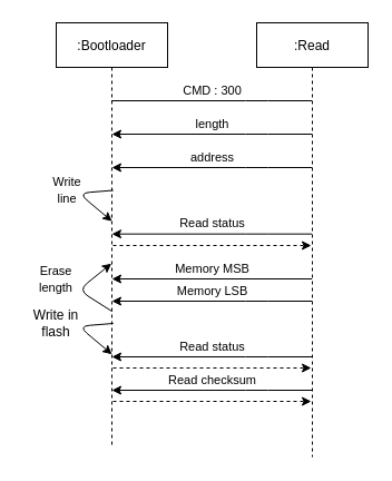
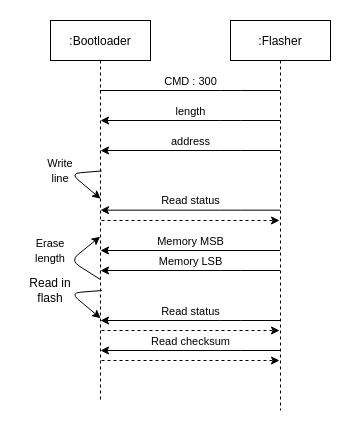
  <mxCell id="0" />
  <mxCell id="1" parent="0" />
  <mxCell id="2" value=":Bootloader" style="shape=umlLifeline;perimeter=lifelinePerimeter;container=1;collapsible=0;recursiveResize=0;rounded=0;shadow=0;strokeWidth=1;" parent="1" vertex="1"><mxGeometry x="50" y="20" width="100" height="380" as="geometry" /></mxCell>
- <mxCell id="3" value=":Read" style="shape=umlLifeline;perimeter=lifelinePerimeter;container=1;collapsible=0;recursiveResize=0;rounded=0;shadow=0;strokeWidth=1;" parent="1" vertex="1"><mxGeometry x="230" y="20" width="100" height="390" as="geometry" /></mxCell>
+ <mxCell id="3" value=":Flasher" style="shape=umlLifeline;perimeter=lifelinePerimeter;container=1;collapsible=0;recursiveResize=0;rounded=0;shadow=0;strokeWidth=1;" parent="1" vertex="1"><mxGeometry x="230" y="20" width="100" height="390" as="geometry" /></mxCell>
  <mxCell id="4" value="" style="endArrow=none;html=1;" parent="1" source="3" target="2" edge="1"><mxGeometry width="50" height="50" relative="1" as="geometry"><mxPoint x="250" y="220" as="sourcePoint" /><mxPoint x="300" y="170" as="targetPoint" /><Array as="points"><mxPoint x="230" y="90" /></Array></mxGeometry></mxCell>
  <mxCell id="5" value="CMD : 300" style="edgeLabel;html=1;align=center;verticalAlign=middle;resizable=0;points=[];" parent="4" vertex="1" connectable="0"><mxGeometry x="-0.092" y="-2" relative="1" as="geometry"><mxPoint x="-8.12" y="-8" as="offset" /></mxGeometry></mxCell>
  <mxCell id="6" value="" style="endArrow=classic;html=1;" parent="1" edge="1"><mxGeometry width="50" height="50" relative="1" as="geometry"><mxPoint x="279.69" y="120" as="sourcePoint" /><mxPoint x="100" y="120" as="targetPoint" /><Array as="points"><mxPoint x="230.19" y="120" /></Array></mxGeometry></mxCell>
  <mxCell id="7" value="length" style="edgeLabel;html=1;align=center;verticalAlign=middle;resizable=0;points=[];" parent="6" vertex="1" connectable="0"><mxGeometry x="-0.092" y="-2" relative="1" as="geometry"><mxPoint x="-8.12" y="-8" as="offset" /></mxGeometry></mxCell>
  <mxCell id="8" value="" style="endArrow=classic;html=1;" parent="1" edge="1"><mxGeometry width="50" height="50" relative="1" as="geometry"><mxPoint x="279.69" y="150" as="sourcePoint" /><mxPoint x="100" y="150" as="targetPoint" /><Array as="points"><mxPoint x="230.19" y="150" /></Array></mxGeometry></mxCell>
  <mxCell id="9" value="address" style="edgeLabel;html=1;align=center;verticalAlign=middle;resizable=0;points=[];" parent="8" vertex="1" connectable="0"><mxGeometry x="-0.092" y="-2" relative="1" as="geometry"><mxPoint x="-8.12" y="-8" as="offset" /></mxGeometry></mxCell>
  <mxCell id="10" value="" style="endArrow=classic;html=1;exitX=0.512;exitY=0.396;exitDx=0;exitDy=0;exitPerimeter=0;entryX=0.501;entryY=0.469;entryDx=0;entryDy=0;entryPerimeter=0;" parent="1" source="2" target="2" edge="1"><mxGeometry width="50" height="50" relative="1" as="geometry"><mxPoint x="250" y="220" as="sourcePoint" /><mxPoint x="300" y="170" as="targetPoint" /><Array as="points"><mxPoint x="70" y="173" /></Array></mxGeometry></mxCell>
  <mxCell id="11" value="&lt;font style=&quot;font-size: 11px&quot;&gt;Write line&lt;/font&gt;" style="text;html=1;strokeColor=none;fillColor=none;align=center;verticalAlign=middle;whiteSpace=wrap;rounded=0;" parent="1" vertex="1"><mxGeometry x="40" y="160" width="40" height="20" as="geometry" /></mxCell>
  <mxCell id="12" value="" style="endArrow=classic;html=1;" parent="1" edge="1"><mxGeometry width="50" height="50" relative="1" as="geometry"><mxPoint x="279.69" y="209.66" as="sourcePoint" /><mxPoint x="100" y="209.66" as="targetPoint" /><Array as="points"><mxPoint x="230.19" y="209.66" /></Array></mxGeometry></mxCell>
  <mxCell id="13" value="Read status" style="edgeLabel;html=1;align=center;verticalAlign=middle;resizable=0;points=[];" parent="12" vertex="1" connectable="0"><mxGeometry x="-0.092" y="-2" relative="1" as="geometry"><mxPoint x="-8.12" y="-8" as="offset" /></mxGeometry></mxCell>
  <mxCell id="14" value="" style="endArrow=classic;html=1;dashed=1;" parent="1" edge="1"><mxGeometry width="50" height="50" relative="1" as="geometry"><mxPoint x="101" y="220" as="sourcePoint" /><mxPoint x="279" y="220" as="targetPoint" /></mxGeometry></mxCell>
  <mxCell id="15" value="" style="endArrow=classic;html=1;" edge="1" parent="1"><mxGeometry width="50" height="50" relative="1" as="geometry"><mxPoint x="279.69" y="250" as="sourcePoint" /><mxPoint x="100" y="250" as="targetPoint" /><Array as="points" /></mxGeometry></mxCell>
  <mxCell id="16" value="Memory MSB" style="edgeLabel;html=1;align=center;verticalAlign=middle;resizable=0;points=[];" vertex="1" connectable="0" parent="15"><mxGeometry x="-0.092" y="-2" relative="1" as="geometry"><mxPoint x="-8.12" y="-8" as="offset" /></mxGeometry></mxCell>
  <mxCell id="17" value="" style="endArrow=classic;html=1;" edge="1" parent="1"><mxGeometry width="50" height="50" relative="1" as="geometry"><mxPoint x="279.69" y="270" as="sourcePoint" /><mxPoint x="100" y="270" as="targetPoint" /><Array as="points"><mxPoint x="230.19" y="270" /></Array></mxGeometry></mxCell>
  <mxCell id="18" value="Memory LSB" style="edgeLabel;html=1;align=center;verticalAlign=middle;resizable=0;points=[];" vertex="1" connectable="0" parent="17"><mxGeometry x="-0.092" y="-2" relative="1" as="geometry"><mxPoint x="-8.12" y="-8" as="offset" /></mxGeometry></mxCell>
  <mxCell id="19" value="" style="endArrow=classic;html=1;" edge="1" parent="1"><mxGeometry width="50" height="50" relative="1" as="geometry"><mxPoint x="279.69" y="320" as="sourcePoint" /><mxPoint x="100" y="320" as="targetPoint" /><Array as="points"><mxPoint x="230.19" y="320" /></Array></mxGeometry></mxCell>
  <mxCell id="20" value="Read status" style="edgeLabel;html=1;align=center;verticalAlign=middle;resizable=0;points=[];" vertex="1" connectable="0" parent="19"><mxGeometry x="-0.092" y="-2" relative="1" as="geometry"><mxPoint x="-8.12" y="-8" as="offset" /></mxGeometry></mxCell>
  <mxCell id="21" value="" style="endArrow=classic;html=1;dashed=1;" edge="1" parent="1"><mxGeometry width="50" height="50" relative="1" as="geometry"><mxPoint x="101" y="330" as="sourcePoint" /><mxPoint x="279" y="330" as="targetPoint" /></mxGeometry></mxCell>
  <mxCell id="22" value="" style="endArrow=classic;html=1;" edge="1" parent="1"><mxGeometry width="50" height="50" relative="1" as="geometry"><mxPoint x="279.69" y="350" as="sourcePoint" /><mxPoint x="100" y="350" as="targetPoint" /><Array as="points"><mxPoint x="230.19" y="350" /></Array></mxGeometry></mxCell>
  <mxCell id="23" value="Read checksum" style="edgeLabel;html=1;align=center;verticalAlign=middle;resizable=0;points=[];" vertex="1" connectable="0" parent="22"><mxGeometry x="-0.092" y="-2" relative="1" as="geometry"><mxPoint x="-8.12" y="-8" as="offset" /></mxGeometry></mxCell>
  <mxCell id="24" value="" style="endArrow=classic;html=1;dashed=1;" edge="1" parent="1"><mxGeometry width="50" height="50" relative="1" as="geometry"><mxPoint x="101" y="360" as="sourcePoint" /><mxPoint x="279" y="360" as="targetPoint" /></mxGeometry></mxCell>
  <mxCell id="25" value="" style="endArrow=classic;html=1;exitX=0.501;exitY=0.682;exitDx=0;exitDy=0;exitPerimeter=0;entryX=0.496;entryY=0.569;entryDx=0;entryDy=0;entryPerimeter=0;" edge="1" parent="1" source="2" target="2"><mxGeometry width="50" height="50" relative="1" as="geometry"><mxPoint x="101.2" y="290" as="sourcePoint" /><mxPoint x="100.1" y="317.74" as="targetPoint" /><Array as="points"><mxPoint x="70" y="260" /></Array></mxGeometry></mxCell>
  <mxCell id="26" value="&lt;font style=&quot;font-size: 11px&quot;&gt;Erase length&lt;/font&gt;" style="text;html=1;strokeColor=none;fillColor=none;align=center;verticalAlign=middle;whiteSpace=wrap;rounded=0;" vertex="1" parent="1"><mxGeometry x="30" y="240" width="40" height="20" as="geometry" /></mxCell>
  <mxCell id="27" value="" style="endArrow=classic;html=1;exitX=0.512;exitY=0.396;exitDx=0;exitDy=0;exitPerimeter=0;entryX=0.501;entryY=0.469;entryDx=0;entryDy=0;entryPerimeter=0;" edge="1" parent="1"><mxGeometry width="50" height="50" relative="1" as="geometry"><mxPoint x="101.2" y="290" as="sourcePoint" /><mxPoint x="100.1" y="317.74" as="targetPoint" /><Array as="points"><mxPoint x="70" y="292.52" /></Array></mxGeometry></mxCell>
- <mxCell id="28" value="Write in flash" style="text;html=1;strokeColor=none;fillColor=none;align=center;verticalAlign=middle;whiteSpace=wrap;rounded=0;" vertex="1" parent="1"><mxGeometry x="20" y="280" width="60" height="20" as="geometry" /></mxCell>
+ <mxCell id="28" value="Read in flash" style="text;html=1;strokeColor=none;fillColor=none;align=center;verticalAlign=middle;whiteSpace=wrap;rounded=0;" vertex="1" parent="1"><mxGeometry x="20" y="280" width="60" height="20" as="geometry" /></mxCell>
